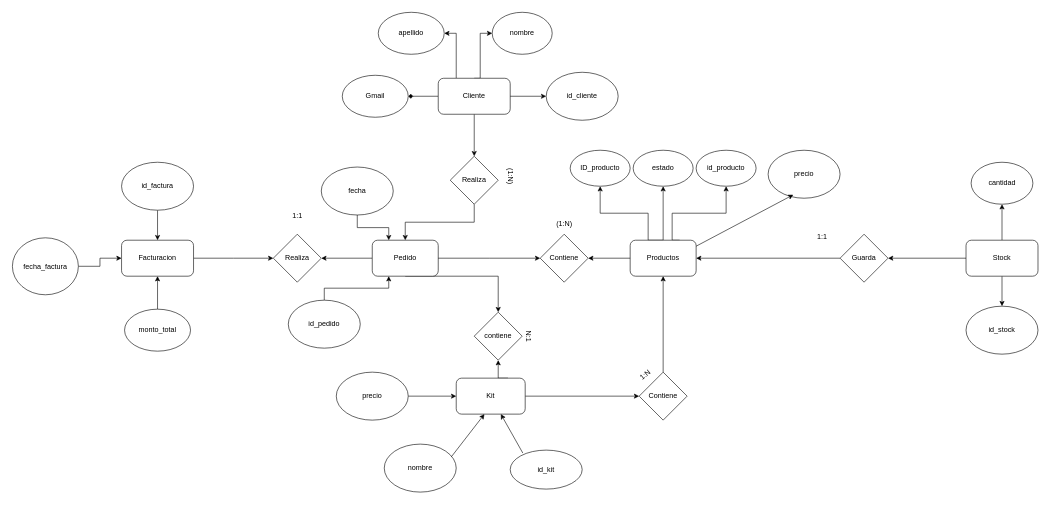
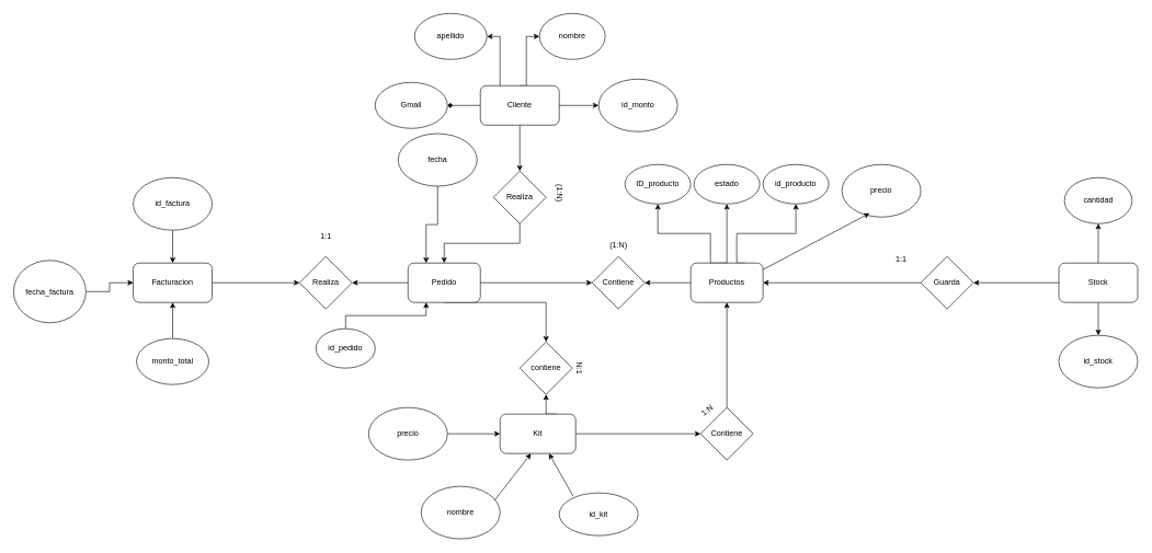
  <mxCell id="0" />
  <mxCell id="1" parent="0" />
  <mxCell id="2" style="edgeStyle=orthogonalEdgeStyle;rounded=0;orthogonalLoop=1;jettySize=auto;html=1;exitX=0.5;exitY=1;exitDx=0;exitDy=0;entryX=0;entryY=0.5;entryDx=0;entryDy=0;" edge="1" parent="1" source="6" target="7"><mxGeometry relative="1" as="geometry"><Array as="points"><mxPoint x="800" y="130" /><mxPoint x="800" y="55" /></Array></mxGeometry></mxCell>
  <mxCell id="3" style="edgeStyle=orthogonalEdgeStyle;rounded=0;orthogonalLoop=1;jettySize=auto;html=1;exitX=0.75;exitY=1;exitDx=0;exitDy=0;entryX=1;entryY=0.5;entryDx=0;entryDy=0;" edge="1" parent="1" source="6" target="8"><mxGeometry relative="1" as="geometry" /></mxCell>
  <mxCell id="4" style="edgeStyle=orthogonalEdgeStyle;rounded=0;orthogonalLoop=1;jettySize=auto;html=1;exitX=1;exitY=0.5;exitDx=0;exitDy=0;entryX=1;entryY=0.5;entryDx=0;entryDy=0;endArrow=diamond;" edge="1" parent="1" source="6" target="16"><mxGeometry relative="1" as="geometry" /></mxCell>
  <mxCell id="5" style="edgeStyle=orthogonalEdgeStyle;rounded=0;orthogonalLoop=1;jettySize=auto;html=1;exitX=0.5;exitY=0;exitDx=0;exitDy=0;entryX=0.5;entryY=0;entryDx=0;entryDy=0;" edge="1" parent="1" source="6" target="18"><mxGeometry relative="1" as="geometry" /></mxCell>
  <mxCell id="6" value="Cliente" style="rounded=1;whiteSpace=wrap;html=1;direction=west;" vertex="1" parent="1"><mxGeometry x="730" y="130" width="120" height="60" as="geometry" /></mxCell>
  <mxCell id="7" value="nombre" style="ellipse;whiteSpace=wrap;html=1;" vertex="1" parent="1"><mxGeometry x="820" y="20" width="100" height="70" as="geometry" /></mxCell>
  <mxCell id="8" value="apellido" style="ellipse;whiteSpace=wrap;html=1;" vertex="1" parent="1"><mxGeometry x="630" y="20" width="110" height="70" as="geometry" /></mxCell>
  <mxCell id="9" style="edgeStyle=orthogonalEdgeStyle;rounded=0;orthogonalLoop=1;jettySize=auto;html=1;exitX=0.5;exitY=0;exitDx=0;exitDy=0;entryX=0.5;entryY=1;entryDx=0;entryDy=0;" edge="1" parent="1" source="12" target="39"><mxGeometry relative="1" as="geometry"><Array as="points"><mxPoint x="1080" y="400" /><mxPoint x="1080" y="355" /><mxPoint x="1000" y="355" /></Array></mxGeometry></mxCell>
  <mxCell id="10" style="edgeStyle=orthogonalEdgeStyle;rounded=0;orthogonalLoop=1;jettySize=auto;html=1;exitX=0.75;exitY=0;exitDx=0;exitDy=0;entryX=0.5;entryY=1;entryDx=0;entryDy=0;" edge="1" parent="1" source="12" target="40"><mxGeometry relative="1" as="geometry"><mxPoint x="1225" y="309.85" as="targetPoint" /><Array as="points"><mxPoint x="1120" y="400" /><mxPoint x="1120" y="355" /><mxPoint x="1210" y="355" /></Array></mxGeometry></mxCell>
  <mxCell id="11" style="edgeStyle=orthogonalEdgeStyle;rounded=0;orthogonalLoop=1;jettySize=auto;html=1;exitX=0.5;exitY=0;exitDx=0;exitDy=0;entryX=0.5;entryY=1;entryDx=0;entryDy=0;" edge="1" parent="1" source="12" target="41"><mxGeometry relative="1" as="geometry" /></mxCell>
  <mxCell id="12" value="Productos" style="rounded=1;whiteSpace=wrap;html=1;" vertex="1" parent="1"><mxGeometry x="1050" y="400" width="110" height="60" as="geometry" /></mxCell>
  <mxCell id="13" style="edgeStyle=orthogonalEdgeStyle;rounded=0;orthogonalLoop=1;jettySize=auto;html=1;exitX=0.5;exitY=1;exitDx=0;exitDy=0;entryX=0.5;entryY=0;entryDx=0;entryDy=0;" edge="1" parent="1" source="15" target="25"><mxGeometry relative="1" as="geometry"><Array as="points"><mxPoint x="830" y="460" /><mxPoint x="830" y="510" /></Array></mxGeometry></mxCell>
  <mxCell id="14" style="edgeStyle=orthogonalEdgeStyle;rounded=0;orthogonalLoop=1;jettySize=auto;html=1;exitX=0;exitY=0.5;exitDx=0;exitDy=0;" edge="1" parent="1" source="15" target="37"><mxGeometry relative="1" as="geometry" /></mxCell>
  <mxCell id="15" value="Pedido" style="rounded=1;whiteSpace=wrap;html=1;" vertex="1" parent="1"><mxGeometry y="400" width="110" height="60" as="geometry" x="620" /></mxCell>
  <mxCell id="16" value="Gmail" style="ellipse;whiteSpace=wrap;html=1;" vertex="1" parent="1"><mxGeometry x="570" y="125" width="110" height="70" as="geometry" /></mxCell>
  <mxCell id="17" style="edgeStyle=orthogonalEdgeStyle;rounded=0;orthogonalLoop=1;jettySize=auto;html=1;exitX=0.5;exitY=1;exitDx=0;exitDy=0;" edge="1" parent="1" source="18" target="15"><mxGeometry relative="1" as="geometry" /></mxCell>
  <mxCell id="18" value="Realiza" style="rhombus;whiteSpace=wrap;html=1;" vertex="1" parent="1"><mxGeometry x="750" y="260" width="80" height="80" as="geometry" /></mxCell>
  <mxCell id="19" style="edgeStyle=orthogonalEdgeStyle;rounded=0;orthogonalLoop=1;jettySize=auto;html=1;exitX=0;exitY=0.5;exitDx=0;exitDy=0;entryX=0.5;entryY=0;entryDx=0;entryDy=0;" edge="1" parent="1" source="12" target="20"><mxGeometry relative="1" as="geometry" /></mxCell>
  <mxCell id="20" value="Contiene" style="rhombus;whiteSpace=wrap;html=1;rotation=0;direction=south;" vertex="1" parent="1"><mxGeometry x="900" y="390" width="80" height="80" as="geometry" /></mxCell>
  <mxCell id="21" style="edgeStyle=orthogonalEdgeStyle;rounded=0;orthogonalLoop=1;jettySize=auto;html=1;exitX=1;exitY=0.5;exitDx=0;exitDy=0;" edge="1" parent="1" source="15"><mxGeometry relative="1" as="geometry"><mxPoint x="900" y="430" as="targetPoint" /></mxGeometry></mxCell>
  <mxCell id="22" style="edgeStyle=orthogonalEdgeStyle;rounded=0;orthogonalLoop=1;jettySize=auto;html=1;exitX=1;exitY=0.5;exitDx=0;exitDy=0;entryX=0;entryY=0.5;entryDx=0;entryDy=0;" edge="1" parent="1" source="24" target="27"><mxGeometry relative="1" as="geometry" /></mxCell>
  <mxCell id="23" style="edgeStyle=orthogonalEdgeStyle;rounded=0;orthogonalLoop=1;jettySize=auto;html=1;exitX=0.75;exitY=0;exitDx=0;exitDy=0;entryX=0.5;entryY=1;entryDx=0;entryDy=0;" edge="1" parent="1" source="24" target="25"><mxGeometry relative="1" as="geometry" /></mxCell>
  <mxCell id="24" value="Kit" style="rounded=1;whiteSpace=wrap;html=1;" vertex="1" parent="1"><mxGeometry x="760" y="630" width="115" height="60" as="geometry" /></mxCell>
  <mxCell id="25" value="contiene" style="rhombus;whiteSpace=wrap;html=1;" vertex="1" parent="1"><mxGeometry x="790" y="520" width="80" height="80" as="geometry" /></mxCell>
  <mxCell id="26" style="edgeStyle=orthogonalEdgeStyle;rounded=0;orthogonalLoop=1;jettySize=auto;html=1;exitX=0.5;exitY=0;exitDx=0;exitDy=0;entryX=0.5;entryY=1;entryDx=0;entryDy=0;" edge="1" parent="1" source="27" target="12"><mxGeometry relative="1" as="geometry" /></mxCell>
  <mxCell id="27" value="Contiene" style="rhombus;whiteSpace=wrap;html=1;" vertex="1" parent="1"><mxGeometry x="1065" y="620" width="80" height="80" as="geometry" /></mxCell>
  <mxCell id="28" value="N:1" style="text;html=1;align=center;verticalAlign=middle;resizable=0;points=[];autosize=1;strokeColor=none;fillColor=none;rotation=90;" vertex="1" parent="1"><mxGeometry x="860" y="545" width="40" height="30" as="geometry" /></mxCell>
  <mxCell id="29" value="1:N" style="text;html=1;align=center;verticalAlign=middle;resizable=0;points=[];autosize=1;strokeColor=none;fillColor=none;rotation=-40;" vertex="1" parent="1"><mxGeometry x="1055" y="610" width="40" height="30" as="geometry" /></mxCell>
  <mxCell id="30" style="edgeStyle=orthogonalEdgeStyle;rounded=0;orthogonalLoop=1;jettySize=auto;html=1;exitX=0;exitY=0.5;exitDx=0;exitDy=0;" edge="1" parent="1" source="33" target="35"><mxGeometry relative="1" as="geometry" /></mxCell>
  <mxCell id="31" value="" style="edgeStyle=orthogonalEdgeStyle;rounded=0;orthogonalLoop=1;jettySize=auto;html=1;" edge="1" parent="1" source="33" target="38"><mxGeometry relative="1" as="geometry" /></mxCell>
  <mxCell id="32" value="" style="edgeStyle=orthogonalEdgeStyle;rounded=0;orthogonalLoop=1;jettySize=auto;html=1;" edge="1" parent="1" source="33" target="67"><mxGeometry relative="1" as="geometry" /></mxCell>
  <mxCell id="33" value="Stock" style="rounded=1;whiteSpace=wrap;html=1;" vertex="1" parent="1"><mxGeometry x="1610" y="400" width="120" height="60" as="geometry" /></mxCell>
  <mxCell id="34" style="edgeStyle=orthogonalEdgeStyle;rounded=0;orthogonalLoop=1;jettySize=auto;html=1;exitX=0;exitY=0.5;exitDx=0;exitDy=0;" edge="1" parent="1" source="35" target="12"><mxGeometry relative="1" as="geometry" /></mxCell>
  <mxCell id="35" value="Guarda" style="rhombus;whiteSpace=wrap;html=1;" vertex="1" parent="1"><mxGeometry x="1400" y="390" width="80" height="80" as="geometry" /></mxCell>
  <mxCell id="36" style="edgeStyle=orthogonalEdgeStyle;rounded=0;orthogonalLoop=1;jettySize=auto;html=1;entryX=0;entryY=0.5;entryDx=0;entryDy=0;" edge="1" parent="1" source="46"><mxGeometry relative="1" as="geometry"><mxPoint x="455" y="430" as="targetPoint" /></mxGeometry></mxCell>
  <mxCell id="37" value="Realiza" style="rhombus;whiteSpace=wrap;html=1;" vertex="1" parent="1"><mxGeometry x="455" y="390" width="80" height="80" as="geometry" /></mxCell>
  <mxCell id="38" value="cantidad" style="ellipse;whiteSpace=wrap;html=1;" vertex="1" parent="1"><mxGeometry x="1618.5" y="270" width="103" height="70" as="geometry" /></mxCell>
  <mxCell id="39" value="ID_producto" style="ellipse;whiteSpace=wrap;html=1;" vertex="1" parent="1"><mxGeometry x="950" y="250" width="100" height="60" as="geometry" /></mxCell>
  <mxCell id="40" value="id_producto" style="ellipse;whiteSpace=wrap;html=1;" vertex="1" parent="1"><mxGeometry x="1160" y="250" width="100" height="60" as="geometry" /></mxCell>
  <mxCell id="41" value="estado" style="ellipse;whiteSpace=wrap;html=1;" vertex="1" parent="1"><mxGeometry x="1055" y="250" width="100" height="60" as="geometry" /></mxCell>
  <mxCell id="42" value="(1:N)" style="text;html=1;align=center;verticalAlign=middle;resizable=0;points=[];autosize=1;strokeColor=none;fillColor=none;rotation=90;" vertex="1" parent="1"><mxGeometry x="825" y="278" width="50" height="30" as="geometry" /></mxCell>
  <mxCell id="43" value="1:1" style="text;html=1;align=center;verticalAlign=middle;resizable=0;points=[];autosize=1;strokeColor=none;fillColor=none;" vertex="1" parent="1"><mxGeometry x="1350" y="380" width="40" height="30" as="geometry" /></mxCell>
  <mxCell id="44" value="(1:N)" style="text;html=1;align=center;verticalAlign=middle;resizable=0;points=[];autosize=1;strokeColor=none;fillColor=none;" vertex="1" parent="1"><mxGeometry x="915" y="358" width="50" height="30" as="geometry" /></mxCell>
  <mxCell id="45" value="1:1" style="text;html=1;align=center;verticalAlign=middle;resizable=0;points=[];autosize=1;strokeColor=none;fillColor=none;" vertex="1" parent="1"><mxGeometry x="475" y="345" width="40" height="30" as="geometry" /></mxCell>
  <mxCell id="46" value="Facturacion" style="rounded=1;whiteSpace=wrap;html=1;" vertex="1" parent="1"><mxGeometry x="202" y="400" width="120" height="60" as="geometry" /></mxCell>
  <mxCell id="47" value="" style="edgeStyle=orthogonalEdgeStyle;rounded=0;orthogonalLoop=1;jettySize=auto;html=1;" edge="1" parent="1" source="48" target="46"><mxGeometry relative="1" as="geometry" /></mxCell>
  <mxCell id="48" value="id_factura" style="ellipse;whiteSpace=wrap;html=1;" vertex="1" parent="1"><mxGeometry x="202" y="270" width="120" height="80" as="geometry" /></mxCell>
  <mxCell id="49" value="" style="edgeStyle=orthogonalEdgeStyle;rounded=0;orthogonalLoop=1;jettySize=auto;html=1;" edge="1" parent="1" source="50" target="46"><mxGeometry relative="1" as="geometry" /></mxCell>
  <mxCell id="50" value="fecha_factura" style="ellipse;whiteSpace=wrap;html=1;" vertex="1" parent="1"><mxGeometry x="20" y="396" width="110" height="95" as="geometry" /></mxCell>
  <mxCell id="51" value="" style="edgeStyle=orthogonalEdgeStyle;rounded=0;orthogonalLoop=1;jettySize=auto;html=1;" edge="1" parent="1" source="52" target="46"><mxGeometry relative="1" as="geometry" /></mxCell>
  <mxCell id="52" value="monto_total" style="ellipse;whiteSpace=wrap;html=1;" vertex="1" parent="1"><mxGeometry x="207" y="515" width="110" height="70" as="geometry" /></mxCell>
- <mxCell id="53" value="id_cliente" style="ellipse;whiteSpace=wrap;html=1;" vertex="1" parent="1"><mxGeometry x="910" y="120" width="120" height="80" as="geometry" /></mxCell>
+ <mxCell id="53" value="id_monto" style="ellipse;whiteSpace=wrap;html=1;" vertex="1" parent="1"><mxGeometry x="910" y="120" width="120" height="80" as="geometry" /></mxCell>
  <mxCell id="54" value="" style="endArrow=classic;html=1;rounded=0;exitX=0;exitY=0.5;exitDx=0;exitDy=0;entryX=0;entryY=0.5;entryDx=0;entryDy=0;" edge="1" parent="1" source="6" target="53"><mxGeometry width="50" height="50" relative="1" as="geometry"><mxPoint x="870" y="190" as="sourcePoint" /><mxPoint x="920" y="140" as="targetPoint" /></mxGeometry></mxCell>
  <mxCell id="55" style="edgeStyle=orthogonalEdgeStyle;rounded=0;orthogonalLoop=1;jettySize=auto;html=1;exitX=0.5;exitY=0;exitDx=0;exitDy=0;entryX=0.25;entryY=1;entryDx=0;entryDy=0;" edge="1" parent="1" source="56" target="15"><mxGeometry relative="1" as="geometry" /></mxCell>
- <mxCell id="56" value="id_pedido" style="ellipse;whiteSpace=wrap;html=1;" vertex="1" parent="1"><mxGeometry x="480" y="500" width="120" height="80" as="geometry" /></mxCell>
+ <mxCell id="56" value="id_pedido" style="ellipse;whiteSpace=wrap;html=1;" vertex="1" parent="1"><mxGeometry x="480" y="500" width="90" height="60" as="geometry" /></mxCell>
  <mxCell id="57" style="edgeStyle=orthogonalEdgeStyle;rounded=0;orthogonalLoop=1;jettySize=auto;html=1;exitX=0.5;exitY=1;exitDx=0;exitDy=0;entryX=0.25;entryY=0;entryDx=0;entryDy=0;" edge="1" parent="1" source="58" target="15"><mxGeometry relative="1" as="geometry" /></mxCell>
- <mxCell id="58" value="fecha" style="ellipse;whiteSpace=wrap;html=1;" vertex="1" parent="1"><mxGeometry x="535" y="278" width="120" height="80" as="geometry" /></mxCell>
+ <mxCell id="58" value="fecha" style="ellipse;whiteSpace=wrap;html=1;" vertex="1" parent="1"><mxGeometry x="605" y="203" width="120" height="80" as="geometry" /></mxCell>
  <mxCell id="59" value="id_kit" style="ellipse;whiteSpace=wrap;html=1;" vertex="1" parent="1"><mxGeometry x="850" y="750" width="120" height="65" as="geometry" /></mxCell>
  <mxCell id="60" value="nombre" style="ellipse;whiteSpace=wrap;html=1;" vertex="1" parent="1"><mxGeometry x="640" y="740" width="120" height="80" as="geometry" /></mxCell>
  <mxCell id="61" value="" style="edgeStyle=orthogonalEdgeStyle;rounded=0;orthogonalLoop=1;jettySize=auto;html=1;" edge="1" parent="1" source="62" target="24"><mxGeometry relative="1" as="geometry" /></mxCell>
  <mxCell id="62" value="precio" style="ellipse;whiteSpace=wrap;html=1;" vertex="1" parent="1"><mxGeometry x="560" y="620" width="120" height="80" as="geometry" /></mxCell>
  <mxCell id="63" value="" style="endArrow=classic;html=1;rounded=0;entryX=0.409;entryY=1;entryDx=0;entryDy=0;entryPerimeter=0;exitX=0.933;exitY=0.263;exitDx=0;exitDy=0;exitPerimeter=0;" edge="1" parent="1" source="60" target="24"><mxGeometry width="50" height="50" relative="1" as="geometry"><mxPoint x="750" y="770" as="sourcePoint" /><mxPoint x="800" y="720" as="targetPoint" /></mxGeometry></mxCell>
  <mxCell id="64" value="" style="endArrow=classic;html=1;rounded=0;exitX=0.175;exitY=0.075;exitDx=0;exitDy=0;exitPerimeter=0;" edge="1" parent="1" source="59" target="24"><mxGeometry width="50" height="50" relative="1" as="geometry"><mxPoint x="860" y="760" as="sourcePoint" /><mxPoint x="910" y="710" as="targetPoint" /></mxGeometry></mxCell>
  <mxCell id="65" value="precio" style="ellipse;whiteSpace=wrap;html=1;" vertex="1" parent="1"><mxGeometry x="1280" y="250" width="120" height="80" as="geometry" /></mxCell>
  <mxCell id="66" value="" style="endArrow=classic;html=1;rounded=0;entryX=0.35;entryY=0.928;entryDx=0;entryDy=0;entryPerimeter=0;" edge="1" parent="1" target="65"><mxGeometry width="50" height="50" relative="1" as="geometry"><mxPoint x="1160" y="410" as="sourcePoint" /><mxPoint x="1210" y="360" as="targetPoint" /></mxGeometry></mxCell>
  <mxCell id="67" value="id_stock" style="ellipse;whiteSpace=wrap;html=1;" vertex="1" parent="1"><mxGeometry x="1610" y="510" width="120" height="80" as="geometry" /></mxCell>
